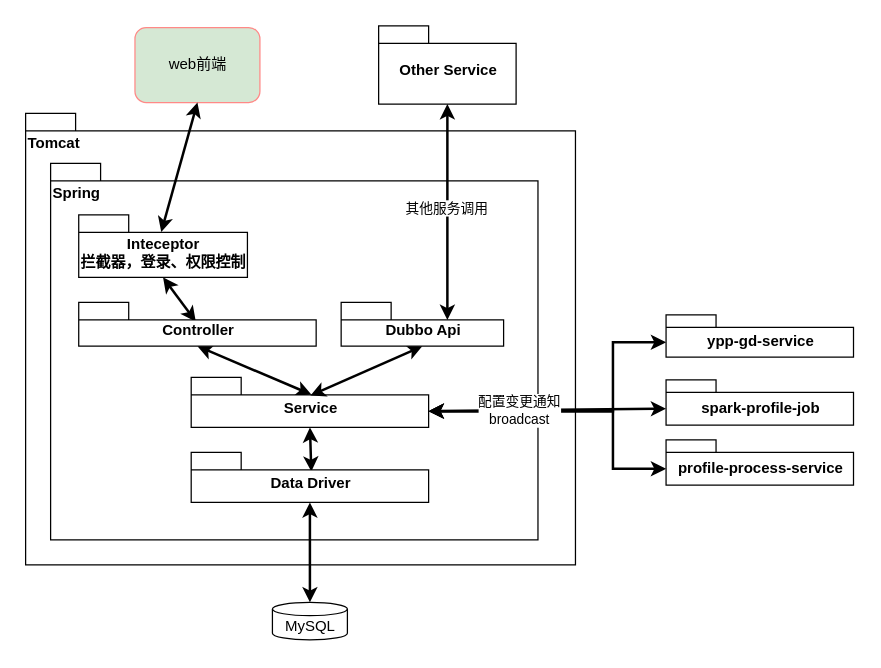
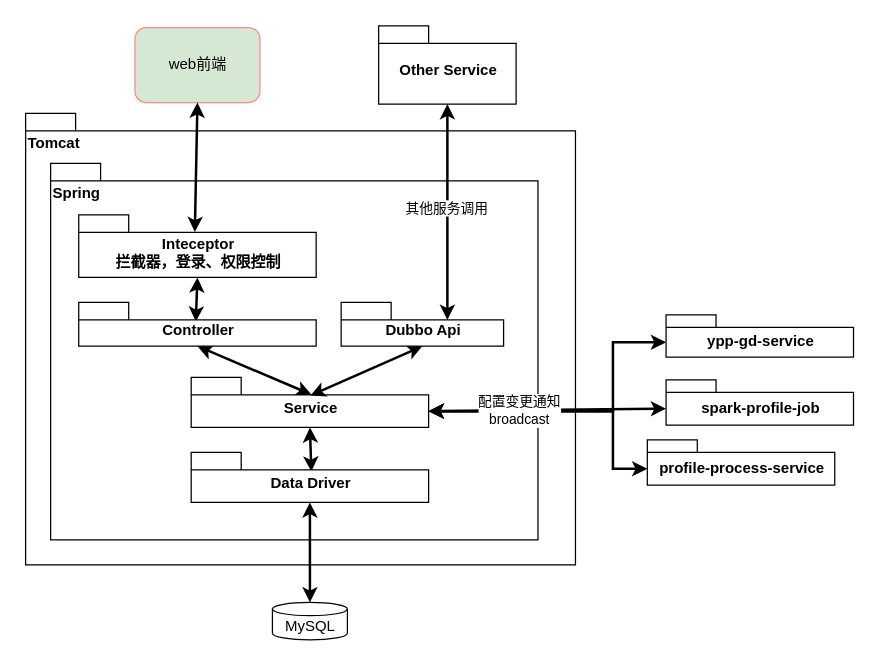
  <mxCell id="0" style=";html=1;" />
  <mxCell id="1" style=";html=1;" parent="0" />
  <mxCell id="2" value="web前端" style="rounded=1;whiteSpace=wrap;html=1;fillColor=#d5e8d4;strokeColor=#ff8987;" parent="1" vertex="1"><mxGeometry x="107.5" y="21.25" width="100" height="60" as="geometry" /></mxCell>
  <mxCell id="3" value="Tomcat" style="shape=folder;fontStyle=1;spacingTop=10;tabWidth=40;tabHeight=14;tabPosition=left;html=1;align=left;verticalAlign=top;" parent="1" vertex="1"><mxGeometry x="20" y="90" width="440" height="361.25" as="geometry" /></mxCell>
  <mxCell id="4" value="Spring" style="shape=folder;fontStyle=1;spacingTop=10;tabWidth=40;tabHeight=14;tabPosition=left;html=1;align=left;verticalAlign=top;" parent="1" vertex="1"><mxGeometry x="40" y="130" width="390" height="301.25" as="geometry" /></mxCell>
  <mxCell id="5" style="edgeStyle=none;rounded=0;orthogonalLoop=1;jettySize=auto;html=1;exitX=0.493;exitY=0.438;exitDx=0;exitDy=0;exitPerimeter=0;entryX=0.5;entryY=1;entryDx=0;entryDy=0;entryPerimeter=0;startArrow=classic;startFill=1;endArrow=classic;endFill=1;strokeWidth=2;" parent="1" source="8" target="6" edge="1"><mxGeometry relative="1" as="geometry" /></mxCell>
- <mxCell id="6" value="Inteceptor&lt;br&gt;拦截器，登录、权限控制" style="shape=folder;fontStyle=1;spacingTop=10;tabWidth=40;tabHeight=14;tabPosition=left;html=1;align=center;horizontal=1;verticalAlign=top;" parent="1" vertex="1"><mxGeometry x="62.5" y="171.25" width="135" height="50" as="geometry" /></mxCell>
+ <mxCell id="6" value="Inteceptor&lt;br&gt;拦截器，登录、权限控制" style="shape=folder;fontStyle=1;spacingTop=10;tabWidth=40;tabHeight=14;tabPosition=left;html=1;align=center;horizontal=1;verticalAlign=top;" parent="1" vertex="1"><mxGeometry x="62.5" y="171.25" width="190" height="50" as="geometry" /></mxCell>
  <mxCell id="7" style="edgeStyle=none;rounded=0;orthogonalLoop=1;jettySize=auto;html=1;exitX=0.5;exitY=1;exitDx=0;exitDy=0;exitPerimeter=0;entryX=0.506;entryY=0.342;entryDx=0;entryDy=0;entryPerimeter=0;startArrow=classic;startFill=1;endArrow=classic;endFill=1;strokeWidth=2;" parent="1" source="8" target="14" edge="1"><mxGeometry relative="1" as="geometry" /></mxCell>
  <mxCell id="8" value="Controller" style="shape=folder;fontStyle=1;spacingTop=10;tabWidth=40;tabHeight=14;tabPosition=left;html=1;align=center;horizontal=1;verticalAlign=middle;" parent="1" vertex="1"><mxGeometry x="62.5" y="241.25" width="190" height="35" as="geometry" /></mxCell>
  <mxCell id="9" style="edgeStyle=none;rounded=0;orthogonalLoop=1;jettySize=auto;html=1;exitX=0.5;exitY=1;exitDx=0;exitDy=0;exitPerimeter=0;entryX=0.506;entryY=0.383;entryDx=0;entryDy=0;entryPerimeter=0;startArrow=classic;startFill=1;endArrow=classic;endFill=1;strokeWidth=2;" parent="1" source="14" target="16" edge="1"><mxGeometry relative="1" as="geometry" /></mxCell>
  <mxCell id="10" style="edgeStyle=orthogonalEdgeStyle;rounded=0;orthogonalLoop=1;jettySize=auto;html=1;exitX=0;exitY=0;exitDx=190;exitDy=27;exitPerimeter=0;entryX=0;entryY=0;entryDx=0;entryDy=21.875;entryPerimeter=0;startArrow=classic;startFill=1;endArrow=classic;endFill=1;strokeWidth=2;" parent="1" source="14" target="24" edge="1"><mxGeometry relative="1" as="geometry"><Array as="points"><mxPoint x="490" y="328" /><mxPoint x="490" y="273" /></Array></mxGeometry></mxCell>
  <mxCell id="11" style="edgeStyle=orthogonalEdgeStyle;rounded=0;orthogonalLoop=1;jettySize=auto;html=1;exitX=0;exitY=0;exitDx=190;exitDy=27;exitPerimeter=0;entryX=0;entryY=0;entryDx=0;entryDy=23.125;entryPerimeter=0;startArrow=classic;startFill=1;endArrow=classic;endFill=1;strokeWidth=2;" parent="1" source="14" target="26" edge="1"><mxGeometry relative="1" as="geometry"><Array as="points"><mxPoint x="490" y="328" /><mxPoint x="490" y="374" /></Array></mxGeometry></mxCell>
  <mxCell id="12" style="rounded=0;orthogonalLoop=1;jettySize=auto;html=1;exitX=0;exitY=0;exitDx=190;exitDy=27;exitPerimeter=0;entryX=0;entryY=0;entryDx=0;entryDy=23.125;entryPerimeter=0;startArrow=classic;startFill=1;endArrow=classic;endFill=1;strokeWidth=2;" parent="1" source="14" target="25" edge="1"><mxGeometry relative="1" as="geometry" /></mxCell>
  <mxCell id="13" value="配置变更通知&lt;br&gt;broadcast" style="edgeLabel;html=1;align=center;verticalAlign=middle;resizable=0;points=[];" parent="12" vertex="1" connectable="0"><mxGeometry x="-0.243" relative="1" as="geometry"><mxPoint as="offset" /></mxGeometry></mxCell>
  <mxCell id="14" value="Service" style="shape=folder;fontStyle=1;spacingTop=10;tabWidth=40;tabHeight=14;tabPosition=left;html=1;align=center;horizontal=1;verticalAlign=middle;" parent="1" vertex="1"><mxGeometry x="152.5" y="301.25" width="190" height="40" as="geometry" /></mxCell>
  <mxCell id="15" style="edgeStyle=none;rounded=0;orthogonalLoop=1;jettySize=auto;html=1;exitX=0.5;exitY=1;exitDx=0;exitDy=0;exitPerimeter=0;entryX=0.5;entryY=0;entryDx=0;entryDy=0;entryPerimeter=0;startArrow=classic;startFill=1;endArrow=classic;endFill=1;strokeWidth=2;" parent="1" source="16" target="22" edge="1"><mxGeometry relative="1" as="geometry" /></mxCell>
  <mxCell id="16" value="Data Driver" style="shape=folder;fontStyle=1;spacingTop=10;tabWidth=40;tabHeight=14;tabPosition=left;html=1;align=center;horizontal=1;verticalAlign=middle;" parent="1" vertex="1"><mxGeometry x="152.5" y="361.25" width="190" height="40" as="geometry" /></mxCell>
  <mxCell id="17" style="rounded=0;orthogonalLoop=1;jettySize=auto;html=1;exitX=0.5;exitY=1;exitDx=0;exitDy=0;entryX=0.489;entryY=0.273;entryDx=0;entryDy=0;entryPerimeter=0;strokeWidth=2;startArrow=classic;startFill=1;endArrow=classic;endFill=1;" parent="1" source="2" target="6" edge="1"><mxGeometry relative="1" as="geometry" /></mxCell>
  <mxCell id="18" style="edgeStyle=none;rounded=0;orthogonalLoop=1;jettySize=auto;html=1;exitX=0.5;exitY=1;exitDx=0;exitDy=0;exitPerimeter=0;entryX=0.502;entryY=0.363;entryDx=0;entryDy=0;entryPerimeter=0;startArrow=classic;startFill=1;endArrow=classic;endFill=1;strokeWidth=2;" parent="1" source="21" target="14" edge="1"><mxGeometry relative="1" as="geometry" /></mxCell>
  <mxCell id="19" style="edgeStyle=none;rounded=0;orthogonalLoop=1;jettySize=auto;html=1;exitX=0;exitY=0;exitDx=85;exitDy=14;exitPerimeter=0;entryX=0.5;entryY=1;entryDx=0;entryDy=0;entryPerimeter=0;startArrow=classic;startFill=1;endArrow=classic;endFill=1;strokeWidth=2;" parent="1" source="21" target="23" edge="1"><mxGeometry relative="1" as="geometry" /></mxCell>
  <mxCell id="20" value="其他服务调用" style="edgeLabel;html=1;align=center;verticalAlign=middle;resizable=0;points=[];" parent="19" vertex="1" connectable="0"><mxGeometry x="0.038" y="1" relative="1" as="geometry"><mxPoint as="offset" /></mxGeometry></mxCell>
  <mxCell id="21" value="Dubbo Api" style="shape=folder;fontStyle=1;spacingTop=10;tabWidth=40;tabHeight=14;tabPosition=left;html=1;align=center;horizontal=1;verticalAlign=middle;" parent="1" vertex="1"><mxGeometry x="272.5" y="241.25" width="130" height="35" as="geometry" /></mxCell>
  <mxCell id="22" value="MySQL" style="shape=cylinder3;whiteSpace=wrap;html=1;boundedLbl=1;backgroundOutline=1;size=5.333;align=center;" parent="1" vertex="1"><mxGeometry x="217.5" y="481.25" width="60" height="30" as="geometry" /></mxCell>
  <mxCell id="23" value="Other Service" style="shape=folder;fontStyle=1;spacingTop=10;tabWidth=40;tabHeight=14;tabPosition=left;html=1;align=center;horizontal=1;verticalAlign=middle;" parent="1" vertex="1"><mxGeometry x="302.5" y="20" width="110" height="62.5" as="geometry" /></mxCell>
  <mxCell id="24" value="ypp-gd-service" style="shape=folder;fontStyle=1;spacingTop=10;tabWidth=40;tabHeight=10;tabPosition=left;html=1;align=center;horizontal=1;verticalAlign=middle;" parent="1" vertex="1"><mxGeometry x="532.5" y="251.25" width="150" height="33.75" as="geometry" /></mxCell>
  <mxCell id="25" value="spark-profile-job" style="shape=folder;fontStyle=1;spacingTop=10;tabWidth=40;tabHeight=10;tabPosition=left;html=1;align=center;horizontal=1;verticalAlign=middle;" parent="1" vertex="1"><mxGeometry x="532.5" y="303.13" width="150" height="36.25" as="geometry" /></mxCell>
- <mxCell id="26" value="profile-process-service" style="shape=folder;fontStyle=1;spacingTop=10;tabWidth=40;tabHeight=10;tabPosition=left;html=1;align=center;horizontal=1;verticalAlign=middle;" parent="1" vertex="1"><mxGeometry x="532.5" y="351.25" width="150" height="36.25" as="geometry" /></mxCell>
+ <mxCell id="26" value="profile-process-service" style="shape=folder;fontStyle=1;spacingTop=10;tabWidth=40;tabHeight=10;tabPosition=left;html=1;align=center;horizontal=1;verticalAlign=middle;" parent="1" vertex="1"><mxGeometry x="517.5" y="351.25" width="150" height="36.25" as="geometry" /></mxCell>
